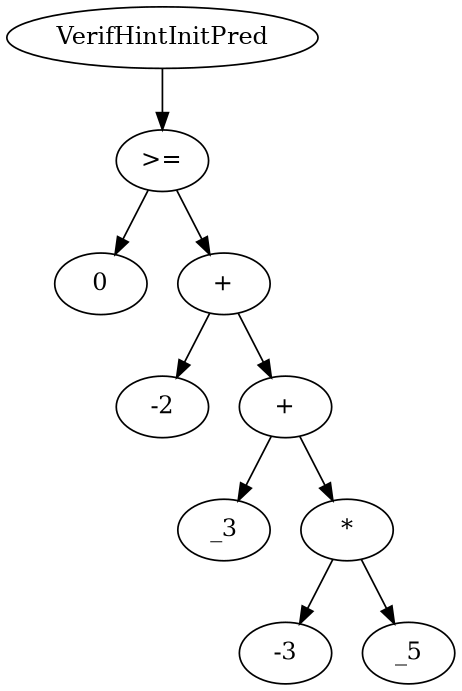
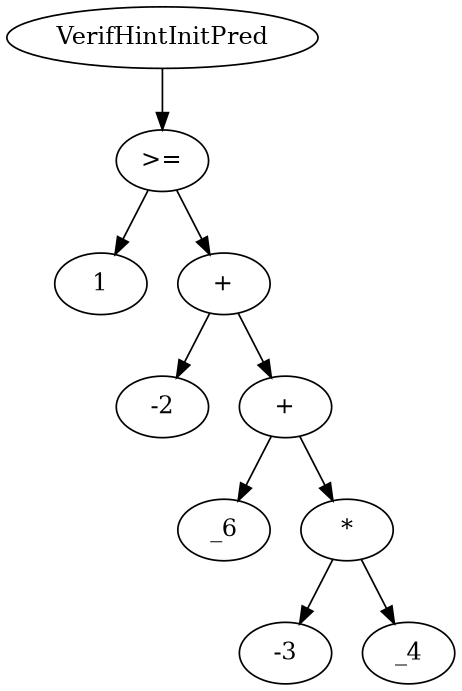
  digraph {
    n1 [label=VerifHintInitPred]
    n2 [label=">="]
-   n3 [label=0]
+   n3 [label=1]
    n4 [label="+"]
    n5 [label=-2]
    n6 [label="+"]
-   n7 [label=_3]
+   n7 [label=_6]
    n8 [label="*"]
    n9 [label=-3]
-   n10 [label=_5]
+   n10 [label=_4]
    n1 -> n2
    n2 -> n3
    n2 -> n4
    n4 -> n5
    n4 -> n6
    n6 -> n7
    n6 -> n8
    n8 -> n9
    n8 -> n10
  }
